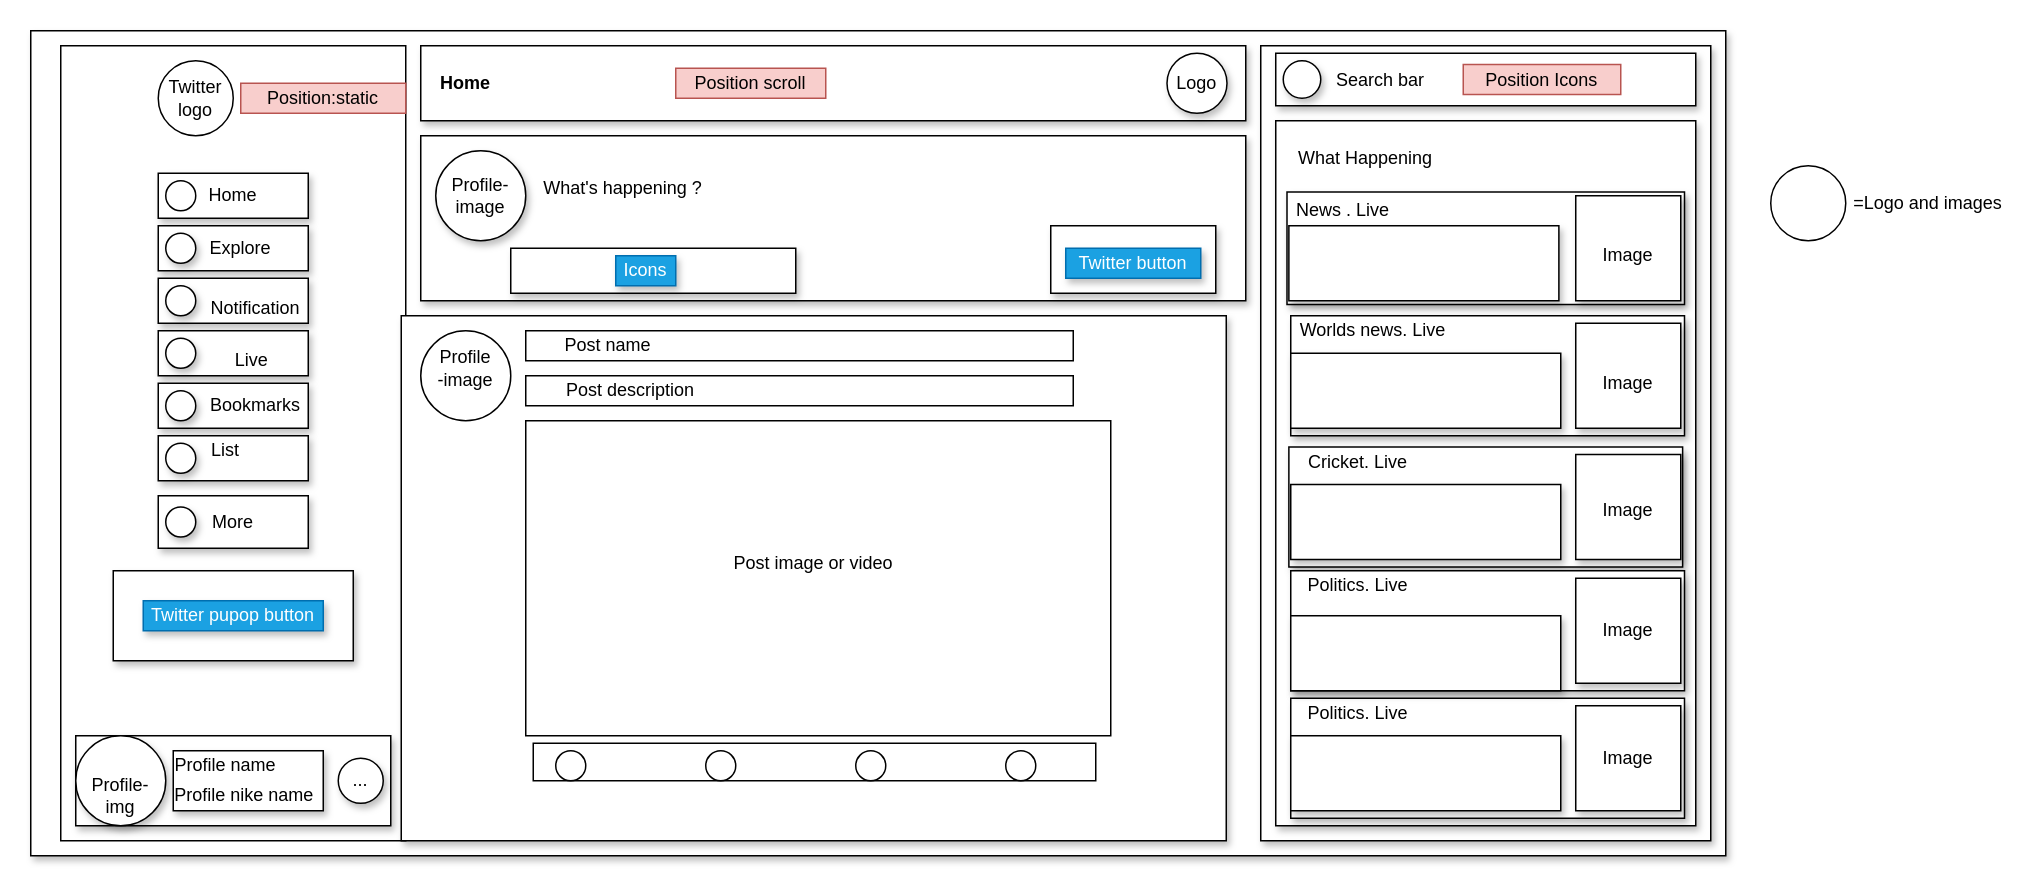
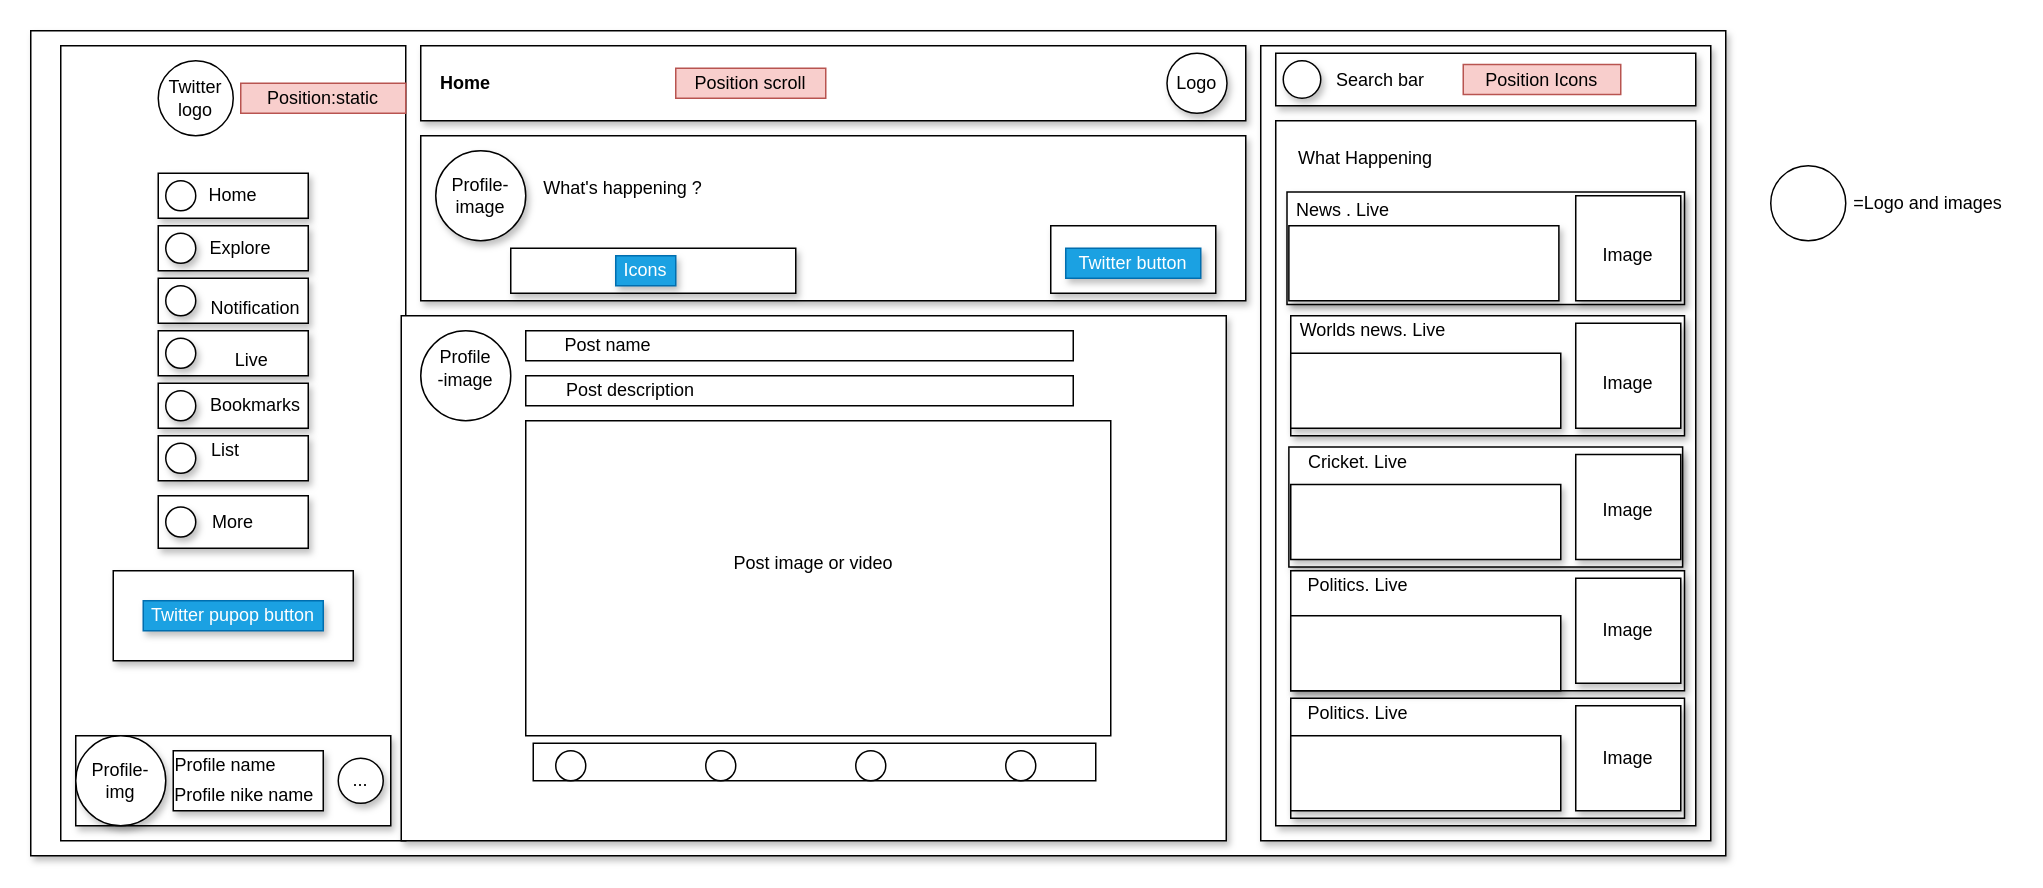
  <mxCell id="0" />
  <mxCell id="1" parent="0" />
  <mxCell id="2" value="" style="whiteSpace=wrap;html=1;shadow=1;" parent="1" vertex="1"><mxGeometry x="20" y="20" width="1130" height="550" as="geometry" /></mxCell>
  <mxCell id="3" value="" style="whiteSpace=wrap;html=1;" parent="1" vertex="1"><mxGeometry x="40" y="30" width="230" height="530" as="geometry" /></mxCell>
  <mxCell id="4" value="" style="ellipse;whiteSpace=wrap;html=1;aspect=fixed;" parent="1" vertex="1"><mxGeometry x="105" y="40" width="50" height="50" as="geometry" /></mxCell>
  <mxCell id="5" value="Twitter logo" style="text;html=1;strokeColor=none;fillColor=none;align=center;verticalAlign=middle;whiteSpace=wrap;" parent="1" vertex="1"><mxGeometry x="110" y="55" width="40" height="20" as="geometry" /></mxCell>
  <mxCell id="6" value="" style="whiteSpace=wrap;html=1;shadow=1;" parent="1" vertex="1"><mxGeometry x="105" y="115" width="100" height="30" as="geometry" /></mxCell>
  <mxCell id="7" value="Home" style="text;html=1;strokeColor=none;fillColor=none;align=center;verticalAlign=middle;whiteSpace=wrap;" parent="1" vertex="1"><mxGeometry x="135" y="120" width="40" height="20" as="geometry" /></mxCell>
  <mxCell id="8" value="" style="ellipse;whiteSpace=wrap;html=1;aspect=fixed;" parent="1" vertex="1"><mxGeometry x="110" y="120" width="20" height="20" as="geometry" /></mxCell>
  <mxCell id="9" value="" style="whiteSpace=wrap;html=1;shadow=1;" parent="1" vertex="1"><mxGeometry x="105" y="150" width="100" height="30" as="geometry" /></mxCell>
  <mxCell id="10" value="" style="ellipse;whiteSpace=wrap;html=1;aspect=fixed;shadow=1;" parent="1" vertex="1"><mxGeometry x="110" y="155" width="20" height="20" as="geometry" /></mxCell>
  <mxCell id="11" value="Explore" style="text;html=1;strokeColor=none;fillColor=none;align=center;verticalAlign=middle;whiteSpace=wrap;shadow=1;" parent="1" vertex="1"><mxGeometry x="140" y="155" width="40" height="20" as="geometry" /></mxCell>
  <mxCell id="12" value="" style="whiteSpace=wrap;html=1;shadow=1;" parent="1" vertex="1"><mxGeometry x="105" y="185" width="100" height="30" as="geometry" /></mxCell>
  <mxCell id="13" value="" style="ellipse;whiteSpace=wrap;html=1;aspect=fixed;shadow=1;" parent="1" vertex="1"><mxGeometry x="110" y="190" width="20" height="20" as="geometry" /></mxCell>
  <mxCell id="14" value="Notification" style="text;html=1;strokeColor=none;fillColor=none;align=center;verticalAlign=middle;whiteSpace=wrap;shadow=1;" parent="1" vertex="1"><mxGeometry x="140" y="195" width="60" height="20" as="geometry" /></mxCell>
  <mxCell id="15" value="" style="whiteSpace=wrap;html=1;shadow=1;" parent="1" vertex="1"><mxGeometry x="105" y="220" width="100" height="30" as="geometry" /></mxCell>
  <mxCell id="16" value="" style="ellipse;whiteSpace=wrap;html=1;aspect=fixed;shadow=1;" parent="1" vertex="1"><mxGeometry x="110" y="225" width="20" height="20" as="geometry" /></mxCell>
  <mxCell id="17" value="Live" style="text;html=1;strokeColor=none;fillColor=none;align=center;verticalAlign=middle;whiteSpace=wrap;shadow=1;" parent="1" vertex="1"><mxGeometry x="140" y="230" width="55" height="20" as="geometry" /></mxCell>
  <mxCell id="18" value="" style="whiteSpace=wrap;html=1;shadow=1;" parent="1" vertex="1"><mxGeometry x="105" y="255" width="100" height="30" as="geometry" /></mxCell>
  <mxCell id="19" value="" style="ellipse;whiteSpace=wrap;html=1;aspect=fixed;shadow=1;" parent="1" vertex="1"><mxGeometry x="110" y="260" width="20" height="20" as="geometry" /></mxCell>
  <mxCell id="20" value="Bookmarks" style="text;html=1;strokeColor=none;fillColor=none;align=center;verticalAlign=middle;whiteSpace=wrap;shadow=1;" parent="1" vertex="1"><mxGeometry x="140" y="260" width="60" height="20" as="geometry" /></mxCell>
  <mxCell id="21" value="" style="whiteSpace=wrap;html=1;shadow=1;" parent="1" vertex="1"><mxGeometry x="105" y="290" width="100" height="30" as="geometry" /></mxCell>
  <mxCell id="22" value="" style="ellipse;whiteSpace=wrap;html=1;aspect=fixed;shadow=1;" parent="1" vertex="1"><mxGeometry x="110" y="295" width="20" height="20" as="geometry" /></mxCell>
  <mxCell id="23" value="List" style="text;html=1;strokeColor=none;fillColor=none;align=center;verticalAlign=middle;whiteSpace=wrap;shadow=1;" parent="1" vertex="1"><mxGeometry x="130" y="290" width="40" height="20" as="geometry" /></mxCell>
  <mxCell id="24" value="" style="ellipse;whiteSpace=wrap;html=1;aspect=fixed;shadow=1;" parent="1" vertex="1"><mxGeometry x="110" y="337.5" width="20" height="20" as="geometry" /></mxCell>
  <mxCell id="25" value="" style="whiteSpace=wrap;html=1;shadow=1;" parent="1" vertex="1"><mxGeometry x="105" y="330" width="100" height="35" as="geometry" /></mxCell>
  <mxCell id="26" value="" style="ellipse;whiteSpace=wrap;html=1;aspect=fixed;shadow=1;direction=south;" parent="1" vertex="1"><mxGeometry x="110" y="337.5" width="20" height="20" as="geometry" /></mxCell>
  <mxCell id="27" value="More" style="text;html=1;strokeColor=none;fillColor=none;align=center;verticalAlign=middle;whiteSpace=wrap;shadow=1;" parent="1" vertex="1"><mxGeometry x="135" y="337.5" width="40" height="20" as="geometry" /></mxCell>
  <mxCell id="28" value="" style="whiteSpace=wrap;html=1;shadow=1;" parent="1" vertex="1"><mxGeometry x="280" y="30" width="550" height="50" as="geometry" /></mxCell>
  <mxCell id="29" value="&lt;b&gt;Home&lt;/b&gt;" style="text;html=1;strokeColor=none;fillColor=none;align=center;verticalAlign=middle;whiteSpace=wrap;shadow=1;" parent="1" vertex="1"><mxGeometry x="290" y="45" width="40" height="20" as="geometry" /></mxCell>
  <mxCell id="30" value="" style="ellipse;whiteSpace=wrap;html=1;aspect=fixed;shadow=1;" parent="1" vertex="1"><mxGeometry x="777.5" y="35" width="40" height="40" as="geometry" /></mxCell>
  <mxCell id="31" value="Logo" style="text;html=1;strokeColor=none;fillColor=none;align=center;verticalAlign=middle;whiteSpace=wrap;shadow=1;" parent="1" vertex="1"><mxGeometry x="775" y="50" width="45" height="10" as="geometry" /></mxCell>
  <mxCell id="32" value="" style="whiteSpace=wrap;html=1;shadow=1;" parent="1" vertex="1"><mxGeometry x="840" y="30" width="300" height="530" as="geometry" /></mxCell>
  <mxCell id="33" value="" style="whiteSpace=wrap;html=1;shadow=1;" parent="1" vertex="1"><mxGeometry x="75" y="380" width="160" height="60" as="geometry" /></mxCell>
  <mxCell id="34" value="Twitter pupop button" style="text;html=1;strokeColor=#006EAF;fillColor=#1ba1e2;align=center;verticalAlign=middle;whiteSpace=wrap;shadow=1;fontColor=#ffffff;" parent="1" vertex="1"><mxGeometry x="95" y="400" width="120" height="20" as="geometry" /></mxCell>
  <mxCell id="35" value="" style="whiteSpace=wrap;html=1;shadow=1;" parent="1" vertex="1"><mxGeometry x="50" y="490" width="210" height="60" as="geometry" /></mxCell>
  <mxCell id="36" value="" style="ellipse;whiteSpace=wrap;html=1;aspect=fixed;shadow=1;" parent="1" vertex="1"><mxGeometry x="50" y="490" width="60" height="60" as="geometry" /></mxCell>
- <mxCell id="37" value="Profile-img" style="text;html=1;strokeColor=none;fillColor=none;align=center;verticalAlign=middle;whiteSpace=wrap;shadow=1;" parent="1" vertex="1"><mxGeometry x="60" y="520" width="40" height="20" as="geometry" /></mxCell>
+ <mxCell id="37" value="Profile-img" style="text;html=1;strokeColor=none;fillColor=none;align=center;verticalAlign=middle;whiteSpace=wrap;shadow=1;" parent="1" vertex="1"><mxGeometry x="60" y="510" width="40" height="20" as="geometry" /></mxCell>
  <mxCell id="38" value="" style="whiteSpace=wrap;html=1;shadow=1;" parent="1" vertex="1"><mxGeometry x="115" y="500" width="100" height="40" as="geometry" /></mxCell>
  <mxCell id="39" value="Profile name" style="text;html=1;strokeColor=none;fillColor=none;align=center;verticalAlign=middle;whiteSpace=wrap;shadow=1;" parent="1" vertex="1"><mxGeometry x="110" y="500" width="80" height="20" as="geometry" /></mxCell>
  <mxCell id="40" value="Profile nike name" style="text;html=1;strokeColor=none;fillColor=none;align=center;verticalAlign=middle;whiteSpace=wrap;shadow=1;" parent="1" vertex="1"><mxGeometry x="115" y="520" width="95" height="20" as="geometry" /></mxCell>
  <mxCell id="41" value="" style="whiteSpace=wrap;html=1;shadow=1;" parent="1" vertex="1"><mxGeometry x="280" y="90" width="550" height="110" as="geometry" /></mxCell>
  <mxCell id="42" value="Profile-image" style="ellipse;whiteSpace=wrap;html=1;aspect=fixed;shadow=1;" parent="1" vertex="1"><mxGeometry x="290" y="100" width="60" height="60" as="geometry" /></mxCell>
  <mxCell id="43" value="" style="whiteSpace=wrap;html=1;shadow=1;" parent="1" vertex="1"><mxGeometry x="340" y="165" width="190" height="30" as="geometry" /></mxCell>
  <mxCell id="44" value="Icons" style="text;html=1;strokeColor=#006EAF;fillColor=#1ba1e2;align=center;verticalAlign=middle;whiteSpace=wrap;shadow=1;fontColor=#ffffff;" parent="1" vertex="1"><mxGeometry x="410" y="170" width="40" height="20" as="geometry" /></mxCell>
  <mxCell id="45" value="What's happening ?" style="text;html=1;strokeColor=none;fillColor=none;align=center;verticalAlign=middle;whiteSpace=wrap;shadow=1;" parent="1" vertex="1"><mxGeometry x="360" y="115" width="110" height="20" as="geometry" /></mxCell>
  <mxCell id="46" value="" style="whiteSpace=wrap;html=1;shadow=1;" parent="1" vertex="1"><mxGeometry x="700" y="150" width="110" height="45" as="geometry" /></mxCell>
  <mxCell id="47" value="Twitter button" style="text;html=1;strokeColor=#006EAF;fillColor=#1ba1e2;align=center;verticalAlign=middle;whiteSpace=wrap;shadow=1;fontColor=#ffffff;" parent="1" vertex="1"><mxGeometry x="710" y="165" width="90" height="20" as="geometry" /></mxCell>
  <mxCell id="48" value="" style="whiteSpace=wrap;html=1;shadow=1;" parent="1" vertex="1"><mxGeometry x="267" y="210" width="550" height="350" as="geometry" /></mxCell>
  <mxCell id="49" value="" style="whiteSpace=wrap;html=1;shadow=1;" parent="1" vertex="1"><mxGeometry x="850" y="35" width="280" height="35" as="geometry" /></mxCell>
  <mxCell id="50" value="" style="ellipse;whiteSpace=wrap;html=1;aspect=fixed;shadow=1;" parent="1" vertex="1"><mxGeometry x="855" y="40" width="25" height="25" as="geometry" /></mxCell>
  <mxCell id="51" value="Search bar" style="text;html=1;strokeColor=none;fillColor=none;align=center;verticalAlign=middle;whiteSpace=wrap;shadow=1;" parent="1" vertex="1"><mxGeometry x="870" y="42.5" width="100" height="20" as="geometry" /></mxCell>
  <mxCell id="52" value="" style="whiteSpace=wrap;html=1;shadow=1;" parent="1" vertex="1"><mxGeometry x="850" y="80" width="280" height="470" as="geometry" /></mxCell>
  <mxCell id="53" value="What Happening" style="text;html=1;strokeColor=none;fillColor=none;align=center;verticalAlign=middle;whiteSpace=wrap;shadow=1;" parent="1" vertex="1"><mxGeometry x="855" y="95" width="110" height="20" as="geometry" /></mxCell>
  <mxCell id="54" value="" style="ellipse;whiteSpace=wrap;html=1;aspect=fixed;shadow=1;" parent="1" vertex="1"><mxGeometry x="225" y="505" width="30" height="30" as="geometry" /></mxCell>
  <mxCell id="55" value="..." style="text;html=1;strokeColor=none;fillColor=none;align=center;verticalAlign=middle;whiteSpace=wrap;shadow=1;" parent="1" vertex="1"><mxGeometry x="220" y="510" width="40" height="20" as="geometry" /></mxCell>
  <mxCell id="56" value="" style="whiteSpace=wrap;html=1;shadow=1;" parent="1" vertex="1"><mxGeometry x="857.5" y="127.5" width="265" height="75" as="geometry" /></mxCell>
  <mxCell id="57" value="" style="whiteSpace=wrap;html=1;shadow=1;" parent="1" vertex="1"><mxGeometry x="860" y="210" width="262.5" height="80" as="geometry" /></mxCell>
  <mxCell id="58" value="" style="whiteSpace=wrap;html=1;shadow=1;" parent="1" vertex="1"><mxGeometry x="858.75" y="297.5" width="262.5" height="80" as="geometry" /></mxCell>
  <mxCell id="59" value="" style="whiteSpace=wrap;html=1;shadow=1;" parent="1" vertex="1"><mxGeometry x="860" y="380" width="262.5" height="80" as="geometry" /></mxCell>
  <mxCell id="60" value="" style="whiteSpace=wrap;html=1;shadow=1;" parent="1" vertex="1"><mxGeometry x="860" y="465" width="262.5" height="80" as="geometry" /></mxCell>
  <mxCell id="61" value="News . Live" style="text;html=1;strokeColor=none;fillColor=none;align=center;verticalAlign=middle;whiteSpace=wrap;shadow=1;" parent="1" vertex="1"><mxGeometry x="860" y="130" width="70" height="20" as="geometry" /></mxCell>
  <mxCell id="62" value="" style="whiteSpace=wrap;html=1;shadow=1;" parent="1" vertex="1"><mxGeometry x="858.75" y="150" width="180" height="50" as="geometry" /></mxCell>
  <mxCell id="63" value="" style="whiteSpace=wrap;html=1;aspect=fixed;shadow=1;" parent="1" vertex="1"><mxGeometry x="1050" y="130" width="70" height="70" as="geometry" /></mxCell>
  <mxCell id="64" value="" style="whiteSpace=wrap;html=1;shadow=1;" parent="1" vertex="1"><mxGeometry x="860" y="235" width="180" height="50" as="geometry" /></mxCell>
  <mxCell id="65" value="" style="whiteSpace=wrap;html=1;aspect=fixed;shadow=1;" parent="1" vertex="1"><mxGeometry x="1050" y="215" width="70" height="70" as="geometry" /></mxCell>
  <mxCell id="66" value="Worlds news. Live" style="text;html=1;strokeColor=none;fillColor=none;align=center;verticalAlign=middle;whiteSpace=wrap;shadow=1;" parent="1" vertex="1"><mxGeometry x="855" y="210" width="120" height="20" as="geometry" /></mxCell>
  <mxCell id="67" value="" style="whiteSpace=wrap;html=1;shadow=1;" parent="1" vertex="1"><mxGeometry x="860" y="322.5" width="180" height="50" as="geometry" /></mxCell>
  <mxCell id="68" value="" style="whiteSpace=wrap;html=1;aspect=fixed;shadow=1;" parent="1" vertex="1"><mxGeometry x="1050" y="302.5" width="70" height="70" as="geometry" /></mxCell>
  <mxCell id="69" value="Cricket. Live" style="text;html=1;strokeColor=none;fillColor=none;align=center;verticalAlign=middle;whiteSpace=wrap;shadow=1;" parent="1" vertex="1"><mxGeometry x="870" y="297.5" width="70" height="20" as="geometry" /></mxCell>
  <mxCell id="70" value="" style="whiteSpace=wrap;html=1;shadow=1;" parent="1" vertex="1"><mxGeometry x="860" y="410" width="180" height="50" as="geometry" /></mxCell>
  <mxCell id="71" value="Politics. Live" style="text;html=1;strokeColor=none;fillColor=none;align=center;verticalAlign=middle;whiteSpace=wrap;shadow=1;" parent="1" vertex="1"><mxGeometry x="870" y="380" width="70" height="20" as="geometry" /></mxCell>
  <mxCell id="72" value="" style="whiteSpace=wrap;html=1;aspect=fixed;shadow=1;" parent="1" vertex="1"><mxGeometry x="1050" y="385" width="70" height="70" as="geometry" /></mxCell>
  <mxCell id="73" value="" style="whiteSpace=wrap;html=1;shadow=1;" parent="1" vertex="1"><mxGeometry x="860" y="490" width="180" height="50" as="geometry" /></mxCell>
  <mxCell id="74" value="Politics. Live" style="text;html=1;strokeColor=none;fillColor=none;align=center;verticalAlign=middle;whiteSpace=wrap;shadow=1;" parent="1" vertex="1"><mxGeometry x="870" y="465" width="70" height="20" as="geometry" /></mxCell>
  <mxCell id="75" value="" style="whiteSpace=wrap;html=1;aspect=fixed;shadow=1;" parent="1" vertex="1"><mxGeometry x="1050" y="470" width="70" height="70" as="geometry" /></mxCell>
  <mxCell id="76" value="Image" style="text;html=1;strokeColor=none;fillColor=none;align=center;verticalAlign=middle;whiteSpace=wrap;shadow=1;" parent="1" vertex="1"><mxGeometry x="1065" y="160" width="40" height="20" as="geometry" /></mxCell>
  <mxCell id="77" value="Image" style="text;html=1;strokeColor=none;fillColor=none;align=center;verticalAlign=middle;whiteSpace=wrap;shadow=1;" parent="1" vertex="1"><mxGeometry x="1065" y="245" width="40" height="20" as="geometry" /></mxCell>
  <mxCell id="78" value="Image" style="text;html=1;strokeColor=none;fillColor=none;align=center;verticalAlign=middle;whiteSpace=wrap;shadow=1;" parent="1" vertex="1"><mxGeometry x="1065" y="410" width="40" height="20" as="geometry" /></mxCell>
  <mxCell id="79" value="Image" style="text;html=1;strokeColor=none;fillColor=none;align=center;verticalAlign=middle;whiteSpace=wrap;shadow=1;" parent="1" vertex="1"><mxGeometry x="1065" y="330" width="40" height="20" as="geometry" /></mxCell>
  <mxCell id="80" value="Image" style="text;html=1;strokeColor=none;fillColor=none;align=center;verticalAlign=middle;whiteSpace=wrap;shadow=1;" parent="1" vertex="1"><mxGeometry x="1065" y="495" width="40" height="20" as="geometry" /></mxCell>
  <mxCell id="81" value="Position:static" style="text;html=1;strokeColor=#b85450;fillColor=#f8cecc;align=center;verticalAlign=middle;whiteSpace=wrap;" parent="1" vertex="1"><mxGeometry x="160" y="55" width="110" height="20" as="geometry" /></mxCell>
  <mxCell id="82" value="Position scroll" style="text;html=1;strokeColor=#b85450;fillColor=#f8cecc;align=center;verticalAlign=middle;whiteSpace=wrap;rounded=0;" parent="1" vertex="1"><mxGeometry x="450" y="45" width="100" height="20" as="geometry" /></mxCell>
  <mxCell id="83" value="Position Icons" style="text;html=1;strokeColor=#b85450;fillColor=#f8cecc;align=center;verticalAlign=middle;whiteSpace=wrap;rounded=0;" parent="1" vertex="1"><mxGeometry x="975" y="42.5" width="105" height="20" as="geometry" /></mxCell>
  <mxCell id="84" value="" style="ellipse;whiteSpace=wrap;html=1;aspect=fixed;" vertex="1" parent="1"><mxGeometry x="1180" y="110" width="50" height="50" as="geometry" /></mxCell>
  <mxCell id="85" value="=Logo and images" style="text;html=1;strokeColor=none;fillColor=none;align=center;verticalAlign=middle;whiteSpace=wrap;rounded=0;" vertex="1" parent="1"><mxGeometry x="1230" y="125" width="110" height="20" as="geometry" /></mxCell>
  <mxCell id="86" value="" style="ellipse;whiteSpace=wrap;html=1;aspect=fixed;" vertex="1" parent="1"><mxGeometry x="280" y="220" width="60" height="60" as="geometry" /></mxCell>
  <mxCell id="87" value="" style="rounded=0;whiteSpace=wrap;html=1;" vertex="1" parent="1"><mxGeometry x="350" y="220" width="365" height="20" as="geometry" /></mxCell>
  <mxCell id="88" value="Post name" style="text;html=1;strokeColor=none;fillColor=none;align=center;verticalAlign=middle;whiteSpace=wrap;rounded=0;" vertex="1" parent="1"><mxGeometry x="360" y="220" width="90" height="20" as="geometry" /></mxCell>
  <mxCell id="89" value="Profile -image" style="text;html=1;strokeColor=none;fillColor=none;align=center;verticalAlign=middle;whiteSpace=wrap;rounded=0;" vertex="1" parent="1"><mxGeometry x="290" y="235" width="40" height="20" as="geometry" /></mxCell>
  <mxCell id="90" value="" style="rounded=0;whiteSpace=wrap;html=1;" vertex="1" parent="1"><mxGeometry x="350" y="250" width="365" height="20" as="geometry" /></mxCell>
  <mxCell id="91" value="Post description" style="text;html=1;strokeColor=none;fillColor=none;align=center;verticalAlign=middle;whiteSpace=wrap;rounded=0;" vertex="1" parent="1"><mxGeometry x="370" y="250" width="100" height="20" as="geometry" /></mxCell>
  <mxCell id="92" value="" style="rounded=0;whiteSpace=wrap;html=1;" vertex="1" parent="1"><mxGeometry x="350" y="280" width="390" height="210" as="geometry" /></mxCell>
  <mxCell id="93" value="" style="rounded=0;whiteSpace=wrap;html=1;" vertex="1" parent="1"><mxGeometry x="355" y="495" width="375" height="25" as="geometry" /></mxCell>
  <mxCell id="94" value="" style="ellipse;whiteSpace=wrap;html=1;aspect=fixed;" vertex="1" parent="1"><mxGeometry x="370" y="500" width="20" height="20" as="geometry" /></mxCell>
  <mxCell id="95" value="" style="ellipse;whiteSpace=wrap;html=1;aspect=fixed;" vertex="1" parent="1"><mxGeometry y="500" width="20" height="20" as="geometry" x="470" /></mxCell>
  <mxCell id="96" value="" style="ellipse;whiteSpace=wrap;html=1;aspect=fixed;" vertex="1" parent="1"><mxGeometry x="570" y="500" width="20" height="20" as="geometry" /></mxCell>
  <mxCell id="97" value="" style="ellipse;whiteSpace=wrap;html=1;aspect=fixed;" vertex="1" parent="1"><mxGeometry x="670" y="500" width="20" height="20" as="geometry" /></mxCell>
  <mxCell id="98" value="Post image or video" style="text;html=1;strokeColor=none;fillColor=none;align=center;verticalAlign=middle;whiteSpace=wrap;rounded=0;" vertex="1" parent="1"><mxGeometry x="482" y="365" width="120" height="20" as="geometry" /></mxCell>
